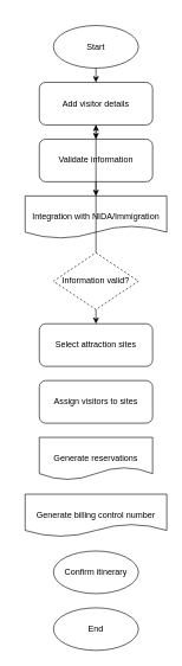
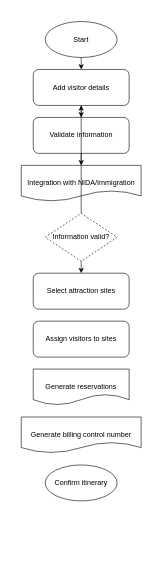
  <mxCell id="0" />
  <mxCell id="1" parent="0" />
  <mxCell id="2" value="Start" style="ellipse;whiteSpace=wrap;html=1;" vertex="1" parent="1"><mxGeometry x="60" y="20" width="120" height="60" as="geometry" /></mxCell>
  <mxCell id="3" value="Add visitor details" style="rounded=1;whiteSpace=wrap;html=1;" vertex="1" parent="1"><mxGeometry x="40" y="100" width="160" height="60" as="geometry" /></mxCell>
  <mxCell id="4" style="edgeStyle=orthogonalEdgeStyle;rounded=0;orthogonalLoop=1;" edge="1" parent="1" source="2" target="3"><mxGeometry relative="1" as="geometry" /></mxCell>
  <mxCell id="5" value="Validate information" style="rounded=1;whiteSpace=wrap;html=1;" vertex="1" parent="1"><mxGeometry x="40" y="180" width="160" height="60" as="geometry" /></mxCell>
  <mxCell id="6" edge="1" parent="1" source="3" target="5" style="edgeStyle=orthogonalEdgeStyle;"><mxGeometry relative="1" as="geometry" /></mxCell>
  <mxCell id="7" value="Integration with NIDA/Immigration" style="shape=document;whiteSpace=wrap;html=1;" vertex="1" parent="1"><mxGeometry x="20" y="260" width="200" height="60" as="geometry" /></mxCell>
  <mxCell id="8" edge="1" parent="1" source="5" target="7"><mxGeometry relative="1" as="geometry" /></mxCell>
  <mxCell id="9" value="Information valid?" style="rhombus;whiteSpace=wrap;html=1;dashed=1;" vertex="1" parent="1"><mxGeometry x="60" y="340" width="120" height="80" as="geometry" /></mxCell>
  <mxCell id="10" edge="1" parent="1" source="7" target="9" />
  <mxCell id="11" edge="1" parent="1" source="9" target="3" style="edgeStyle=orthogonalEdgeStyle;"><mxGeometry relative="1" as="geometry"><mxPoint x="0" y="160" as="targetPoint" /></mxGeometry></mxCell>
  <mxCell id="12" value="Select attraction sites" style="rounded=1;whiteSpace=wrap;html=1;" vertex="1" parent="1"><mxGeometry x="40" y="440" width="160" height="60" as="geometry" /></mxCell>
  <mxCell id="13" edge="1" parent="1" source="9" target="12"><mxGeometry relative="1" as="geometry" /></mxCell>
  <mxCell id="14" value="Assign visitors to sites" style="rounded=1;whiteSpace=wrap;html=1;" vertex="1" parent="1"><mxGeometry x="40" y="520" width="160" height="60" as="geometry" /></mxCell>
  <mxCell id="15" edge="1" parent="1" source="12" target="14" />
  <mxCell id="16" value="Generate reservations" style="shape=document;whiteSpace=wrap;html=1;" vertex="1" parent="1"><mxGeometry x="40" y="600" width="160" height="60" as="geometry" /></mxCell>
  <mxCell id="17" edge="1" parent="1" source="14" target="16" />
  <mxCell id="18" value="Generate billing control number" style="shape=document;whiteSpace=wrap;html=1;" vertex="1" parent="1"><mxGeometry x="20" y="680" width="200" height="60" as="geometry" /></mxCell>
  <mxCell id="19" edge="1" parent="1" source="16" target="18" />
  <mxCell id="20" value="Confirm itinerary" style="ellipse;whiteSpace=wrap;html=1;" vertex="1" parent="1"><mxGeometry x="60" y="760" width="120" height="60" as="geometry" /></mxCell>
  <mxCell id="21" edge="1" parent="1" source="18" target="20" />
- <mxCell id="22" value="End" style="ellipse;whiteSpace=wrap;html=1;" vertex="1" parent="1"><mxGeometry x="60" y="840" width="120" height="60" as="geometry" /></mxCell>
